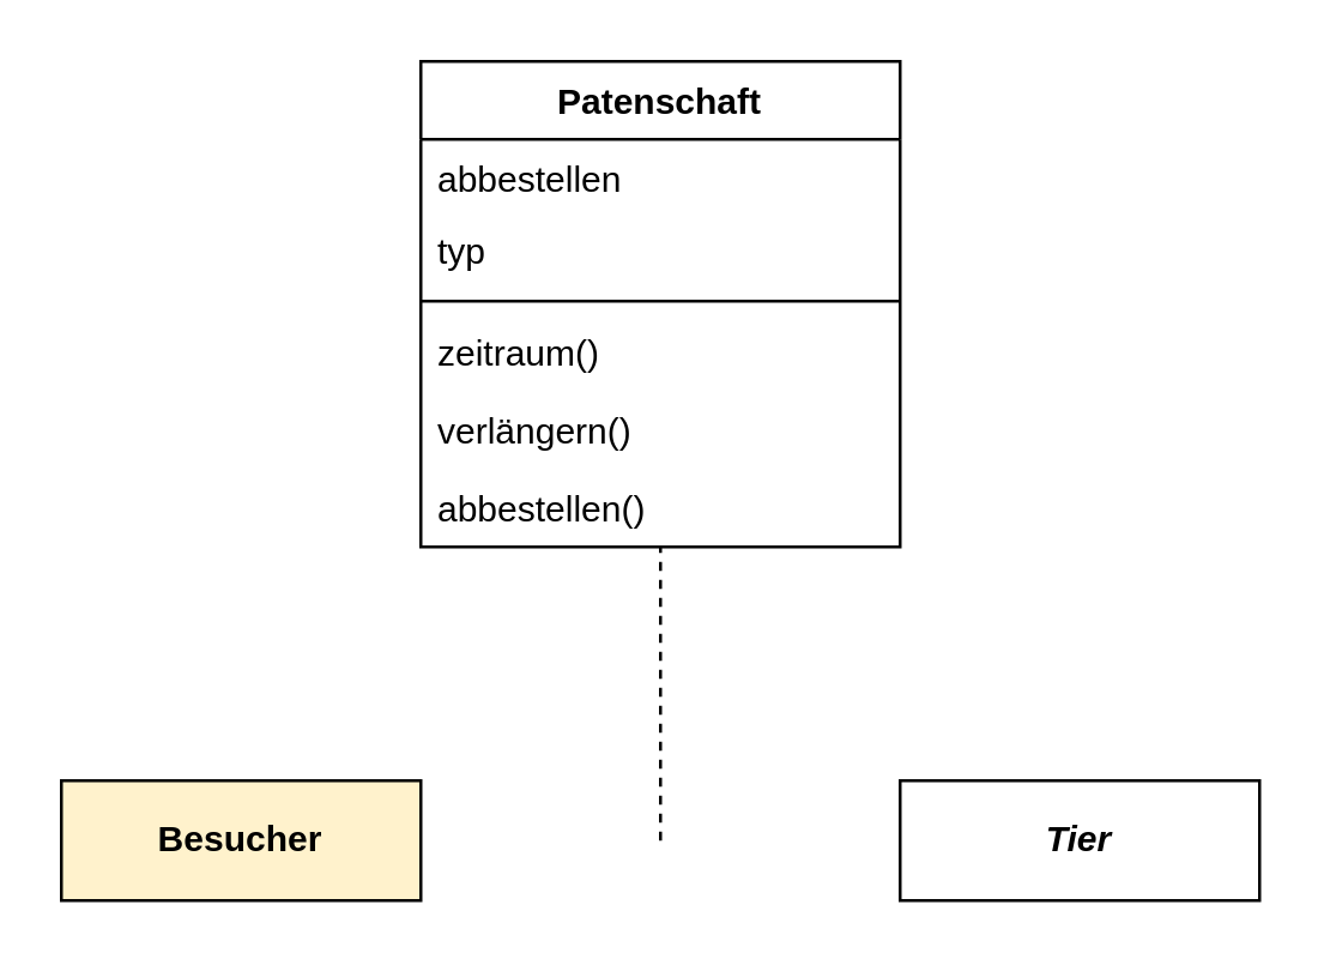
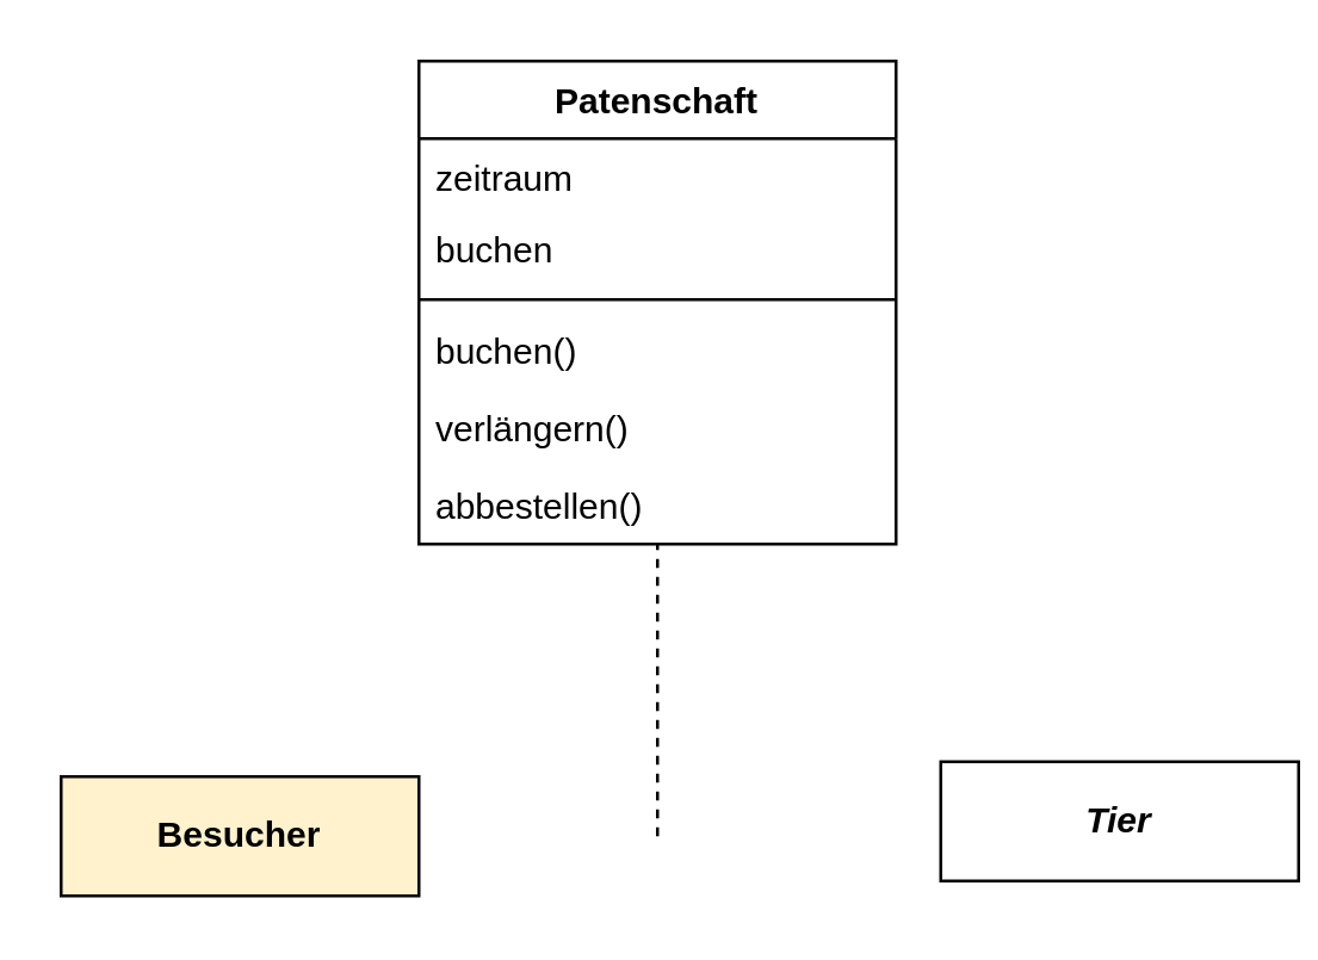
  <mxCell id="0" />
  <mxCell id="1" parent="0" />
  <mxCell id="2" value="Patenschaft" style="swimlane;fontStyle=1;align=center;verticalAlign=top;childLayout=stackLayout;horizontal=1;startSize=26;horizontalStack=0;resizeParent=1;resizeParentMax=0;resizeLast=0;collapsible=1;marginBottom=0;whiteSpace=wrap;html=1;" parent="1" vertex="1"><mxGeometry x="140" y="20" width="160" height="162" as="geometry" /></mxCell>
- <mxCell id="3" value="abbestellen" style="text;strokeColor=none;fillColor=none;align=left;verticalAlign=top;spacingLeft=4;spacingRight=4;overflow=hidden;rotatable=0;points=[[0,0.5],[1,0.5]];portConstraint=eastwest;whiteSpace=wrap;html=1;" parent="2" vertex="1"><mxGeometry y="26" width="160" height="24" as="geometry" /></mxCell>
- <mxCell id="4" value="typ" style="text;strokeColor=none;fillColor=none;align=left;verticalAlign=top;spacingLeft=4;spacingRight=4;overflow=hidden;rotatable=0;points=[[0,0.5],[1,0.5]];portConstraint=eastwest;whiteSpace=wrap;html=1;" parent="2" vertex="1"><mxGeometry y="50" width="160" height="26" as="geometry" /></mxCell>
+ <mxCell id="3" value="zeitraum" style="text;strokeColor=none;fillColor=none;align=left;verticalAlign=top;spacingLeft=4;spacingRight=4;overflow=hidden;rotatable=0;points=[[0,0.5],[1,0.5]];portConstraint=eastwest;whiteSpace=wrap;html=1;" parent="2" vertex="1"><mxGeometry y="26" width="160" height="24" as="geometry" /></mxCell>
+ <mxCell id="4" value="buchen" style="text;strokeColor=none;fillColor=none;align=left;verticalAlign=top;spacingLeft=4;spacingRight=4;overflow=hidden;rotatable=0;points=[[0,0.5],[1,0.5]];portConstraint=eastwest;whiteSpace=wrap;html=1;" parent="2" vertex="1"><mxGeometry y="50" width="160" height="26" as="geometry" /></mxCell>
  <mxCell id="5" value="" style="line;strokeWidth=1;fillColor=none;align=left;verticalAlign=middle;spacingTop=-1;spacingLeft=3;spacingRight=3;rotatable=0;labelPosition=right;points=[];portConstraint=eastwest;strokeColor=inherit;" parent="2" vertex="1"><mxGeometry y="76" width="160" height="8" as="geometry" /></mxCell>
- <mxCell id="6" value="zeitraum()" style="text;strokeColor=none;fillColor=none;align=left;verticalAlign=top;spacingLeft=4;spacingRight=4;overflow=hidden;rotatable=0;points=[[0,0.5],[1,0.5]];portConstraint=eastwest;whiteSpace=wrap;html=1;" parent="2" vertex="1"><mxGeometry y="84" width="160" height="26" as="geometry" /></mxCell>
+ <mxCell id="6" value="buchen()" style="text;strokeColor=none;fillColor=none;align=left;verticalAlign=top;spacingLeft=4;spacingRight=4;overflow=hidden;rotatable=0;points=[[0,0.5],[1,0.5]];portConstraint=eastwest;whiteSpace=wrap;html=1;" parent="2" vertex="1"><mxGeometry y="84" width="160" height="26" as="geometry" /></mxCell>
  <mxCell id="7" value="verlängern()" style="text;strokeColor=none;fillColor=none;align=left;verticalAlign=top;spacingLeft=4;spacingRight=4;overflow=hidden;rotatable=0;points=[[0,0.5],[1,0.5]];portConstraint=eastwest;whiteSpace=wrap;html=1;" parent="2" vertex="1"><mxGeometry y="110" width="160" height="26" as="geometry" /></mxCell>
  <mxCell id="8" value="&lt;div&gt;abbestellen()&lt;/div&gt;" style="text;strokeColor=none;fillColor=none;align=left;verticalAlign=top;spacingLeft=4;spacingRight=4;overflow=hidden;rotatable=0;points=[[0,0.5],[1,0.5]];portConstraint=eastwest;whiteSpace=wrap;html=1;" parent="2" vertex="1"><mxGeometry y="136" width="160" height="26" as="geometry" /></mxCell>
  <mxCell id="9" value="Besucher" style="html=1;whiteSpace=wrap;fontStyle=1;fillColor=#fff2cc;" parent="1" vertex="1"><mxGeometry x="20" y="260" width="120" height="40" as="geometry" /></mxCell>
- <mxCell id="10" value="Tier" style="html=1;whiteSpace=wrap;fontStyle=3" parent="1" vertex="1"><mxGeometry x="300" y="260" width="120" height="40" as="geometry" /></mxCell>
+ <mxCell id="10" value="Tier" style="html=1;whiteSpace=wrap;fontStyle=3" parent="1" vertex="1"><mxGeometry x="315" y="255" width="120" height="40" as="geometry" /></mxCell>
  <mxCell id="11" value="" style="endArrow=none;dashed=1;html=1;rounded=0;" parent="1" target="2" edge="1"><mxGeometry width="50" height="50" relative="1" as="geometry"><mxPoint x="220" y="280" as="sourcePoint" /><mxPoint x="600" y="320" as="targetPoint" /></mxGeometry></mxCell>
